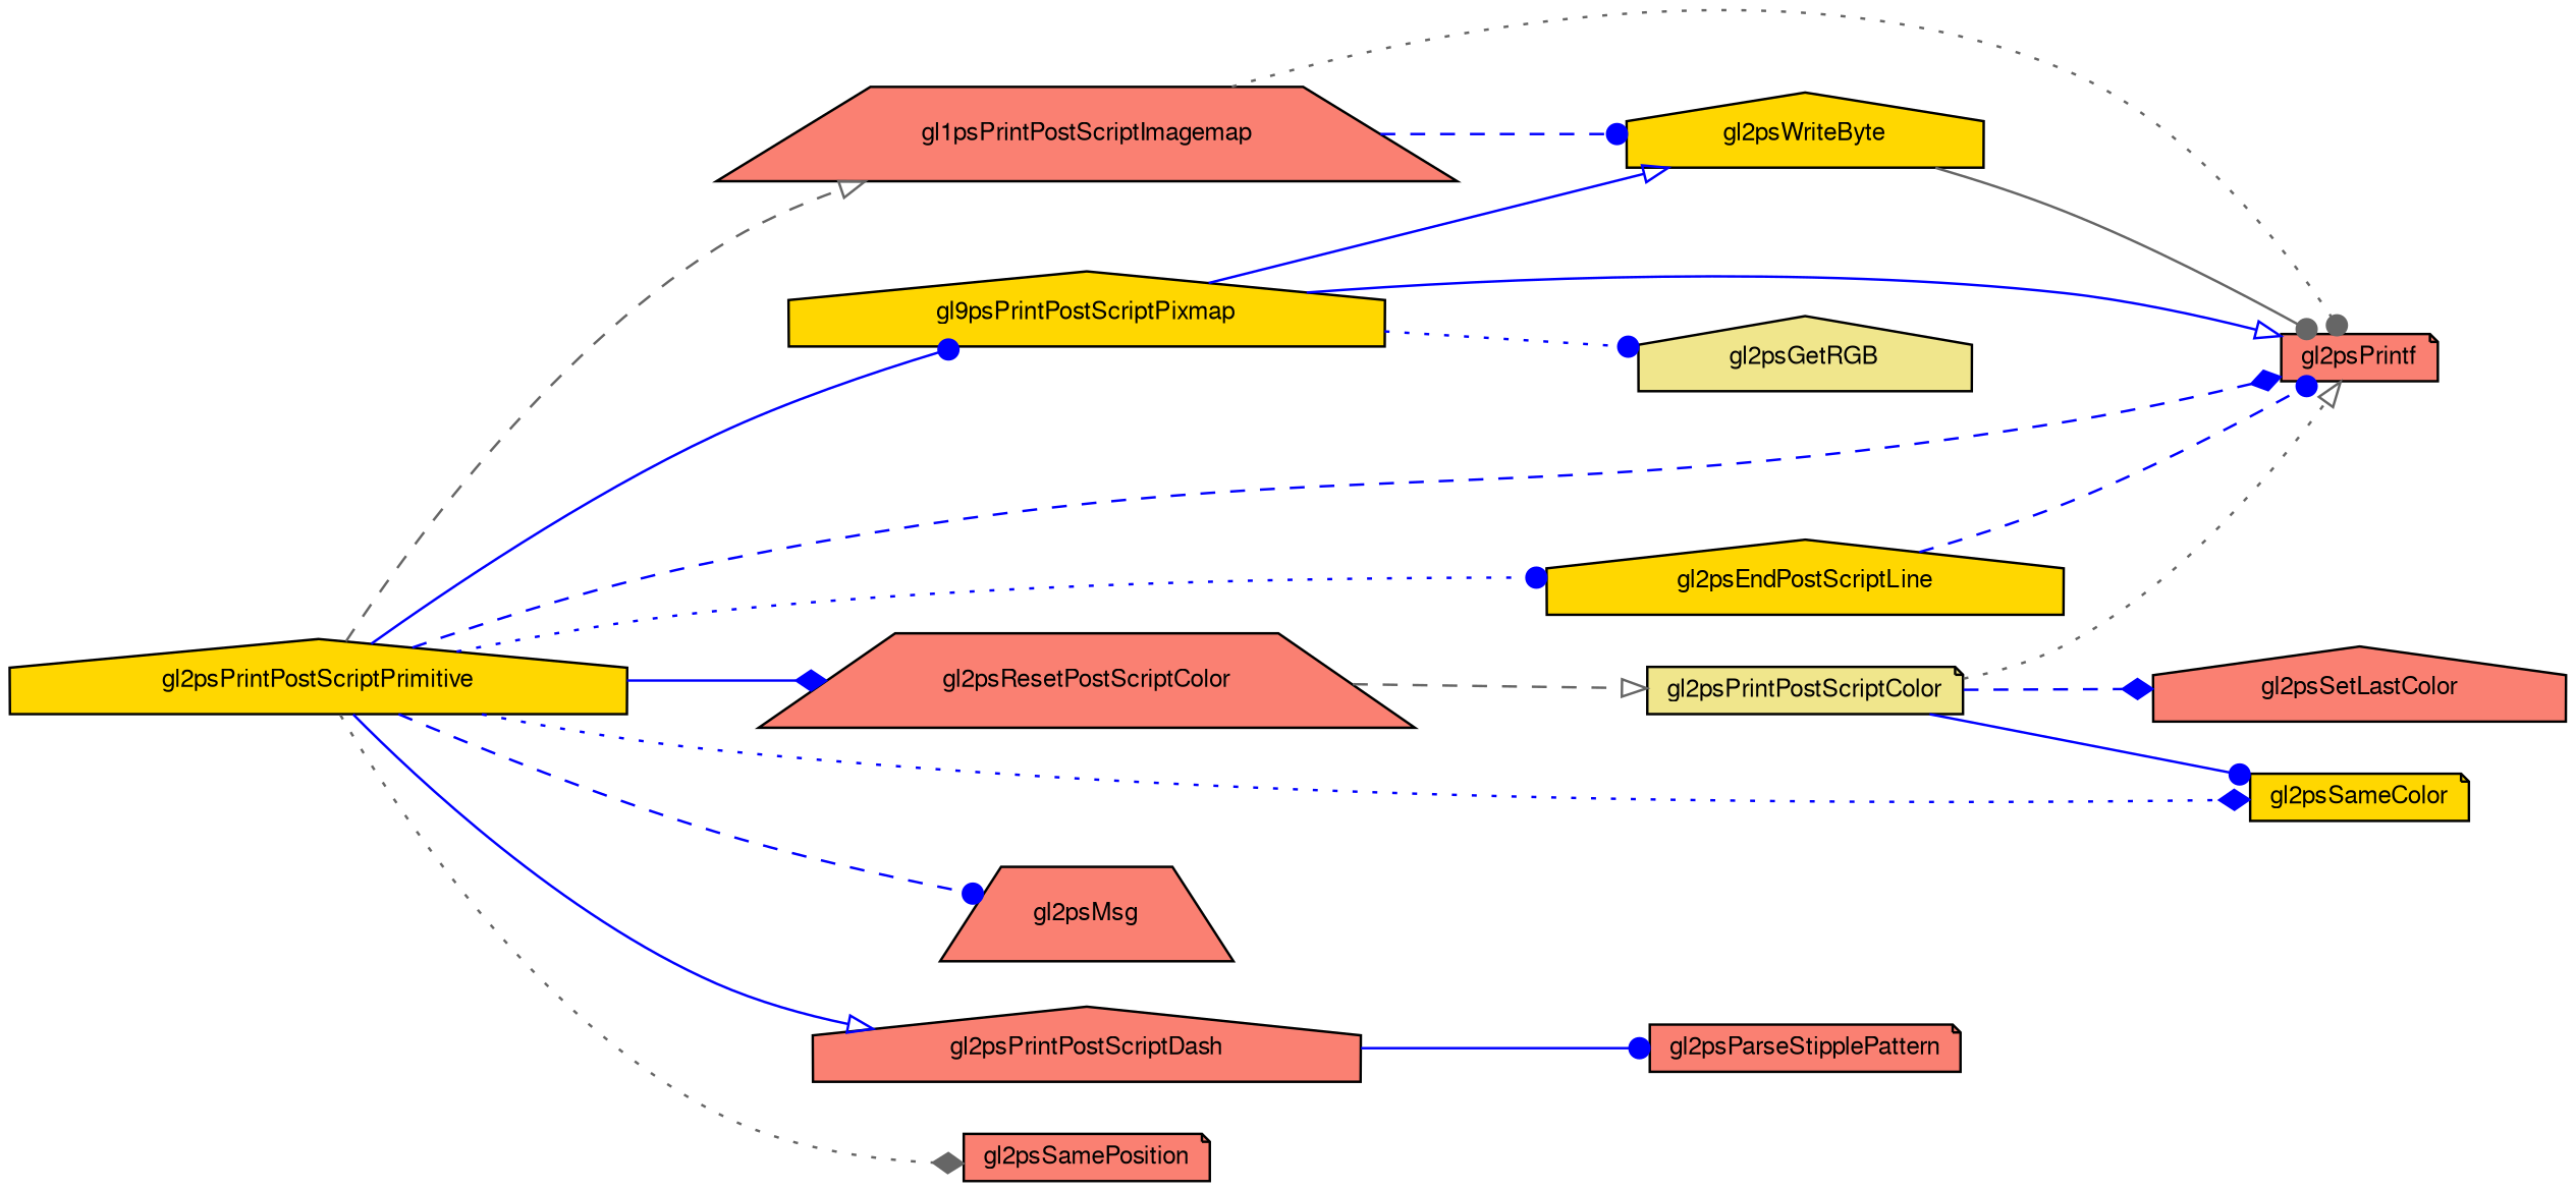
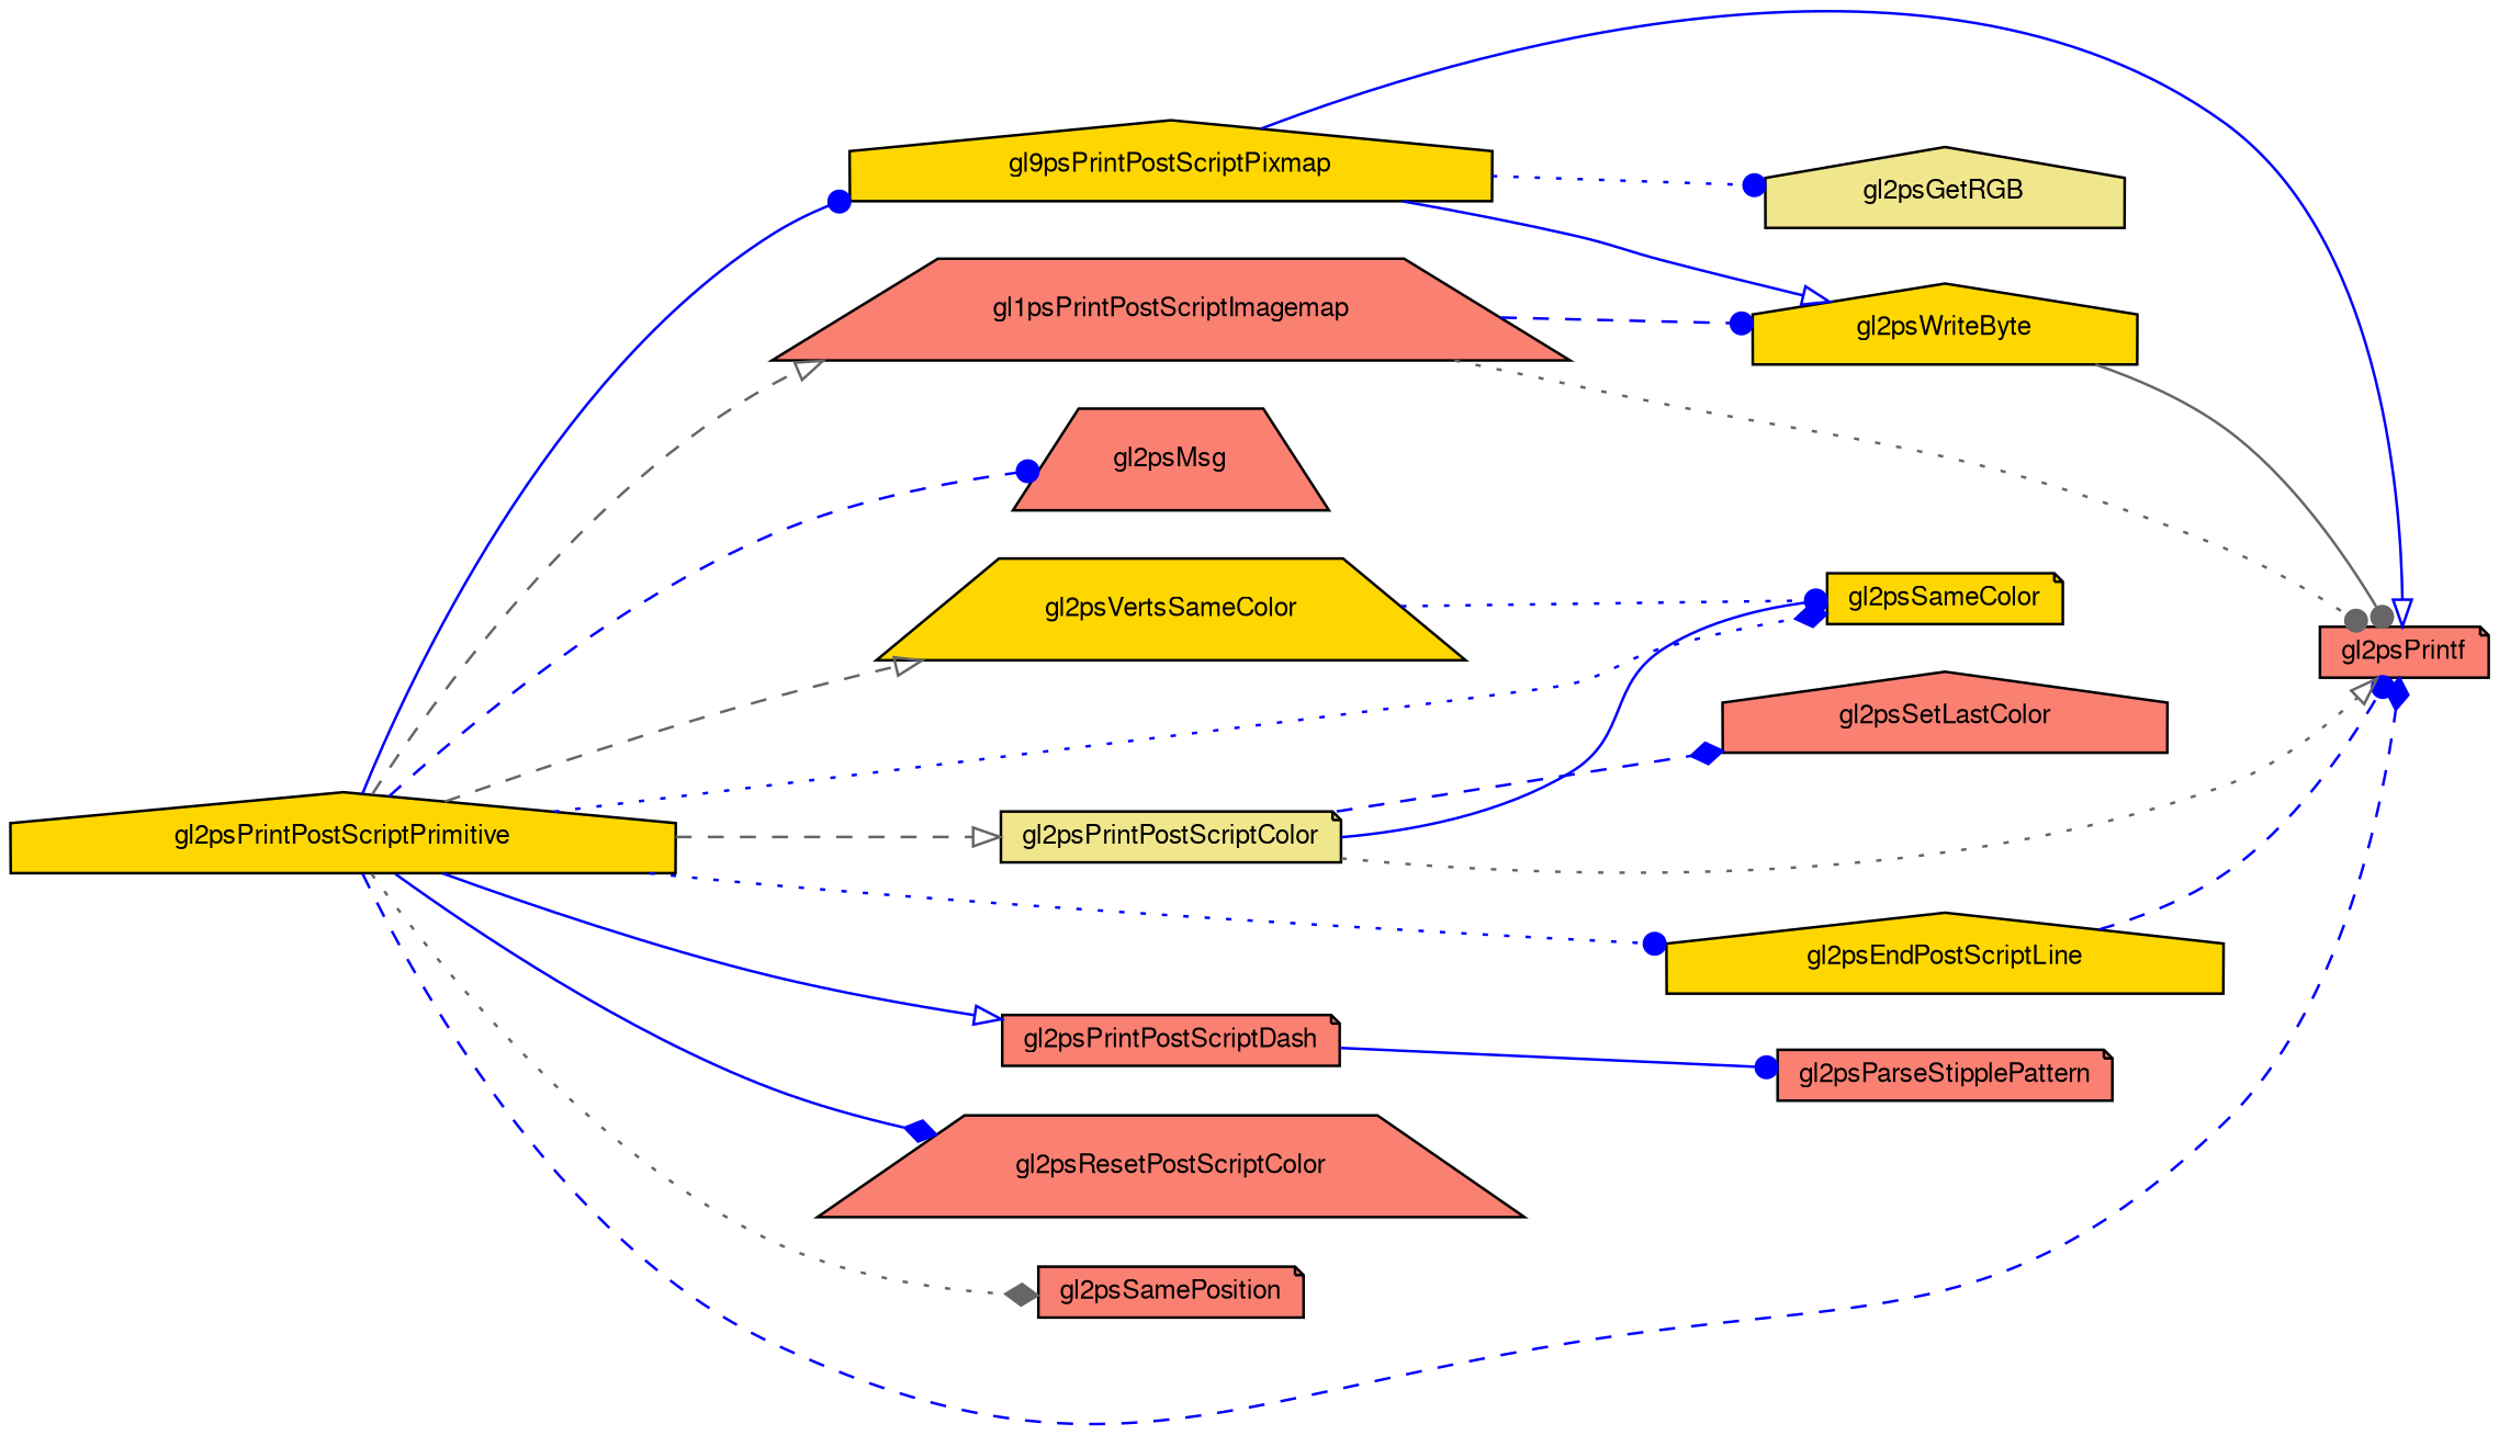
  digraph {
    rankdir=LR
    node [color=black fillcolor=salmon fontname=FreeSans fontsize=10 shape=house style=filled]
    edge [arrowhead=dot color=blue fontname=FreeSans fontsize=10 labelfontname=FreeSans labelfontsize=10 style=dashed]
    n1 [fillcolor=gold fontcolor=black height=0.2 label=gl2psPrintPostScriptPrimitive width=0.4]
    n2 [fillcolor=gold height=0.2 label=gl2psEndPostScriptLine width=0.4]
    n3 [height=0.2 label=gl2psPrintf shape=note width=0.4]
    n4 [height=0.2 label=gl2psMsg shape=trapezium width=0.4]
    n5 [fillcolor=khaki height=0.2 label=gl2psPrintPostScriptColor shape=note width=0.4]
    n6 [fillcolor=gold height=0.2 label=gl2psSameColor shape=note width=0.4]
-   n7 [height=0.2 label=gl2psPrintPostScriptDash width=0.4]
+   n7 [height=0.2 label=gl2psPrintPostScriptDash shape=note width=0.4]
    n8 [height=0.2 label=gl1psPrintPostScriptImagemap shape=trapezium width=0.4]
    n9 [fillcolor=gold height=0.2 label=gl9psPrintPostScriptPixmap width=0.4]
    n10 [height=0.2 label=gl2psResetPostScriptColor shape=trapezium width=0.4]
    n11 [height=0.2 label=gl2psSamePosition shape=note width=0.4]
+   n12 [fillcolor=gold height=0.2 label=gl2psVertsSameColor shape=trapezium width=0.4]
    n13 [height=0.2 label=gl2psSetLastColor width=0.4]
    n14 [height=0.2 label=gl2psParseStipplePattern shape=note width=0.4]
    n15 [fillcolor=gold height=0.2 label=gl2psWriteByte width=0.4]
    n16 [fillcolor=khaki height=0.2 label=gl2psGetRGB width=0.4]
    n1 -> n2 [style=dotted]
    n1 -> n3 [arrowhead=diamond]
    n1 -> n4
-   n10 -> n5 [arrowhead=onormal color=gray40]
+   n1 -> n5 [arrowhead=onormal color=gray40]
    n1 -> n6 [arrowhead=diamond style=dotted]
    n1 -> n7 [arrowhead=onormal style=solid]
    n1 -> n8 [arrowhead=onormal color=gray40]
    n1 -> n9 [style=solid]
    n1 -> n10 [arrowhead=diamond style=solid]
    n1 -> n11 [arrowhead=diamond color=gray40 style=dotted]
+   n1 -> n12 [arrowhead=onormal color=gray40]
    n2 -> n3
    n5 -> n3 [arrowhead=onormal color=gray40 style=dotted]
    n5 -> n6 [style=solid]
    n5 -> n13 [arrowhead=diamond]
    n7 -> n14 [style=solid]
    n8 -> n3 [color=gray40 style=dotted]
    n8 -> n15
    n9 -> n3 [arrowhead=onormal style=solid]
    n9 -> n15 [arrowhead=onormal style=solid]
    n9 -> n16 [style=dotted]
+   n12 -> n6 [style=dotted]
    n15 -> n3 [color=gray40 style=solid]
  }
